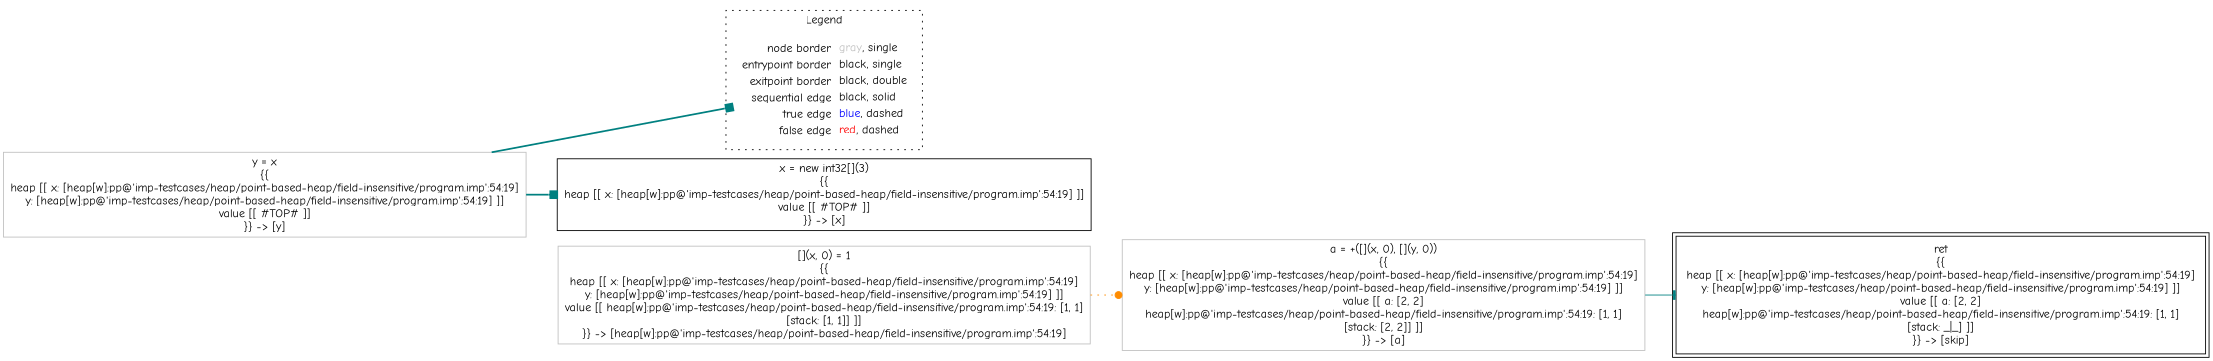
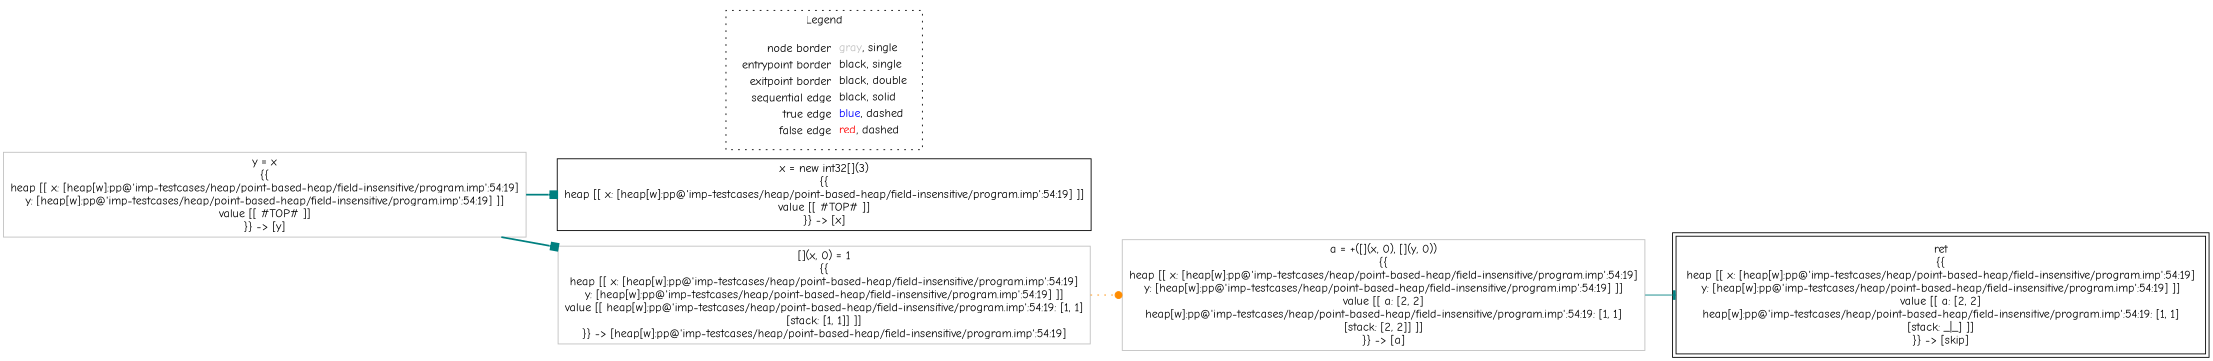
  digraph {
    fontname="Comic Neue"
    rankdir=LR
    node [fontname="Comic Neue" shape=rect color=gray]
    edge [arrowhead=box color=teal fontname="Comic Neue" style=bold]
    n1 [label=<<table border="0" cellpadding="2" cellspacing="0" cellborder="0"><tr><td align="right">node border&nbsp;</td><td align="left"><font color="gray">gray</font>, single</td></tr><tr><td align="right">entrypoint border&nbsp;</td><td align="left"><font color="black">black</font>, single</td></tr><tr><td align="right">exitpoint border&nbsp;</td><td align="left"><font color="black">black</font>, double</td></tr><tr><td align="right">sequential edge&nbsp;</td><td align="left"><font color="black">black</font>, solid</td></tr><tr><td align="right">true edge&nbsp;</td><td align="left"><font color="blue">blue</font>, dashed</td></tr><tr><td align="right">false edge&nbsp;</td><td align="left"><font color="red">red</font>, dashed</td></tr></table>> shape=plaintext color=""]
    n2 [color=black label=<x = new int32[](3)<BR/>{{<BR/>heap [[ x: [heap[w]:pp@'imp-testcases/heap/point-based-heap/field-insensitive/program.imp':54:19] ]]<BR/>value [[ #TOP# ]]<BR/>}} -&gt; [x]>]
    n3 [label=<y = x<BR/>{{<BR/>heap [[ x: [heap[w]:pp@'imp-testcases/heap/point-based-heap/field-insensitive/program.imp':54:19]<BR/>y: [heap[w]:pp@'imp-testcases/heap/point-based-heap/field-insensitive/program.imp':54:19] ]]<BR/>value [[ #TOP# ]]<BR/>}} -&gt; [y]>]
    n4 [label=<[](x, 0) = 1<BR/>{{<BR/>heap [[ x: [heap[w]:pp@'imp-testcases/heap/point-based-heap/field-insensitive/program.imp':54:19]<BR/>y: [heap[w]:pp@'imp-testcases/heap/point-based-heap/field-insensitive/program.imp':54:19] ]]<BR/>value [[ heap[w]:pp@'imp-testcases/heap/point-based-heap/field-insensitive/program.imp':54:19: [1, 1]<BR/>[stack: [1, 1]] ]]<BR/>}} -&gt; [heap[w]:pp@'imp-testcases/heap/point-based-heap/field-insensitive/program.imp':54:19]>]
    n5 [label=<a = +([](x, 0), [](y, 0))<BR/>{{<BR/>heap [[ x: [heap[w]:pp@'imp-testcases/heap/point-based-heap/field-insensitive/program.imp':54:19]<BR/>y: [heap[w]:pp@'imp-testcases/heap/point-based-heap/field-insensitive/program.imp':54:19] ]]<BR/>value [[ a: [2, 2]<BR/>heap[w]:pp@'imp-testcases/heap/point-based-heap/field-insensitive/program.imp':54:19: [1, 1]<BR/>[stack: [2, 2]] ]]<BR/>}} -&gt; [a]>]
    n6 [color=black label=<ret<BR/>{{<BR/>heap [[ x: [heap[w]:pp@'imp-testcases/heap/point-based-heap/field-insensitive/program.imp':54:19]<BR/>y: [heap[w]:pp@'imp-testcases/heap/point-based-heap/field-insensitive/program.imp':54:19] ]]<BR/>value [[ a: [2, 2]<BR/>heap[w]:pp@'imp-testcases/heap/point-based-heap/field-insensitive/program.imp':54:19: [1, 1]<BR/>[stack: _|_] ]]<BR/>}} -&gt; [skip]> peripheries=2]
    subgraph cluster_1 {
      label=Legend
      style=dotted
      n1
    }
    n3 -> n2
-   n3 -> n1
+   n3 -> n4
    n4 -> n5 [arrowhead=dot color=darkorange style=dotted]
    n5 -> n6 [arrowhead=tee style=solid]
  }
